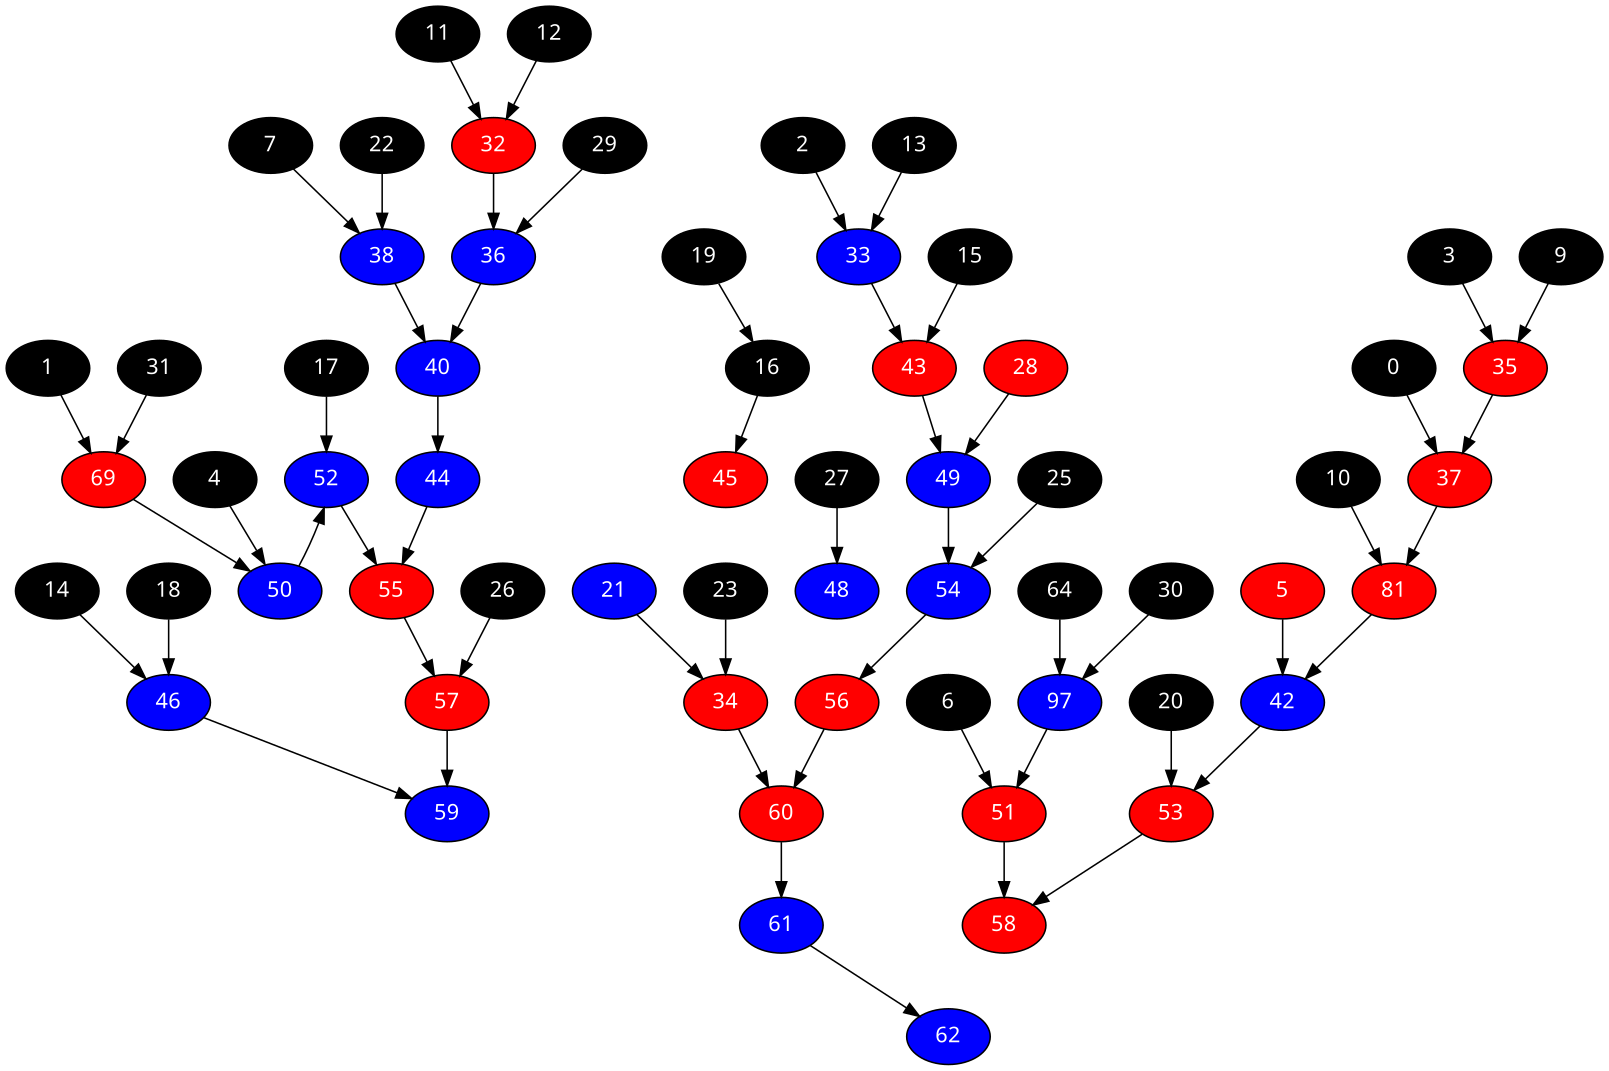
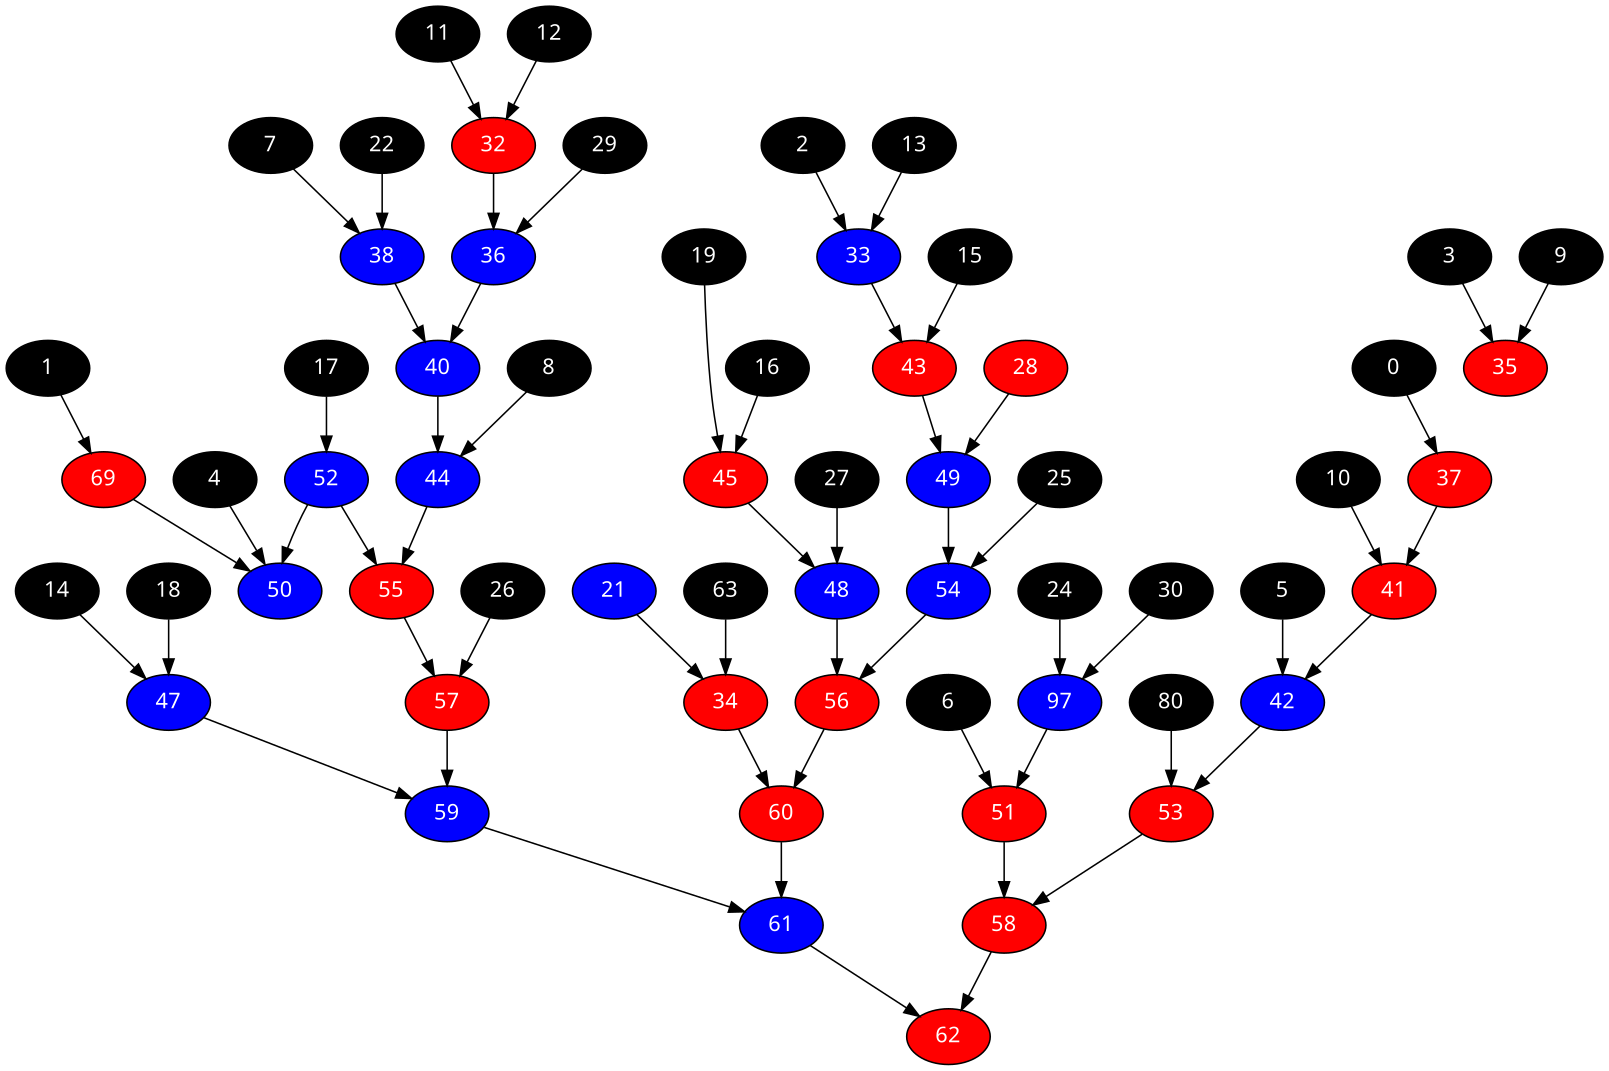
  digraph {
    fontname="Noto Sans"
    node [fillcolor=black fontcolor=white fontname="Noto Sans" style=filled]
    edge [fontname="Noto Sans"]
    37 [fillcolor=red]
    0
-   41 [fillcolor=red label=81]
+   41 [fillcolor=red]
    n4 [fillcolor=red label=69]
    1
    50 [fillcolor=blue]
    33 [fillcolor=blue]
    2
    43 [fillcolor=red]
    35 [fillcolor=red]
    3
    4
    52 [fillcolor=blue]
    42 [fillcolor=blue]
-   5 [fillcolor=red]
+   5
    53 [fillcolor=red]
    51 [fillcolor=red]
    6
    58 [fillcolor=red]
    38 [fillcolor=blue]
    7
    40 [fillcolor=blue]
    44 [fillcolor=blue]
+   8
    55 [fillcolor=red]
    9
    10
    32 [fillcolor=red]
    11
    36 [fillcolor=blue]
    12
    13
-   46 [fillcolor=blue]
+   46 [fillcolor=blue label=47]
    14
    59 [fillcolor=blue]
    15
    49 [fillcolor=blue]
    45 [fillcolor=red]
    16
    48 [fillcolor=blue]
    17
    18
    19
-   20
+   20 [label=80]
    21 [fillcolor=blue]
    34 [fillcolor=red]
    60 [fillcolor=red]
    22
-   23
+   23 [label=63]
    n50 [fillcolor=blue label=97]
-   24 [label=64]
+   24
    54 [fillcolor=blue]
    25
    56 [fillcolor=red]
    57 [fillcolor=red]
    26
    27
    28 [fillcolor=red]
    29
    30
-   31
    61 [fillcolor=blue]
-   62 [fillcolor=blue]
+   62 [fillcolor=red]
    37 -> 41
    0 -> 37
    41 -> 42
    n4 -> 50
    1 -> n4
-   50 -> 52
+   52 -> 50
    33 -> 43
    2 -> 33
    43 -> 49
-   35 -> 37
    3 -> 35
    4 -> 50
    52 -> 55
    42 -> 53
    5 -> 42
    53 -> 58
    51 -> 58
    6 -> 51
+   58 -> 62
    38 -> 40
    7 -> 38
    40 -> 44
    44 -> 55
+   8 -> 44
    55 -> 57
    9 -> 35
    10 -> 41
    32 -> 36
    11 -> 32
    36 -> 40
    12 -> 32
    13 -> 33
    46 -> 59
    14 -> 46
+   59 -> 61
    15 -> 43
    49 -> 54
+   45 -> 48
    16 -> 45
+   48 -> 56
    17 -> 52
    18 -> 46
-   19 -> 16
+   19 -> 45
    20 -> 53
    21 -> 34
    34 -> 60
    60 -> 61
    22 -> 38
    23 -> 34
    n50 -> 51
    24 -> n50
    54 -> 56
    25 -> 54
    56 -> 60
    57 -> 59
    26 -> 57
    27 -> 48
    28 -> 49
    29 -> 36
    30 -> n50
-   31 -> n4
    61 -> 62
  }
